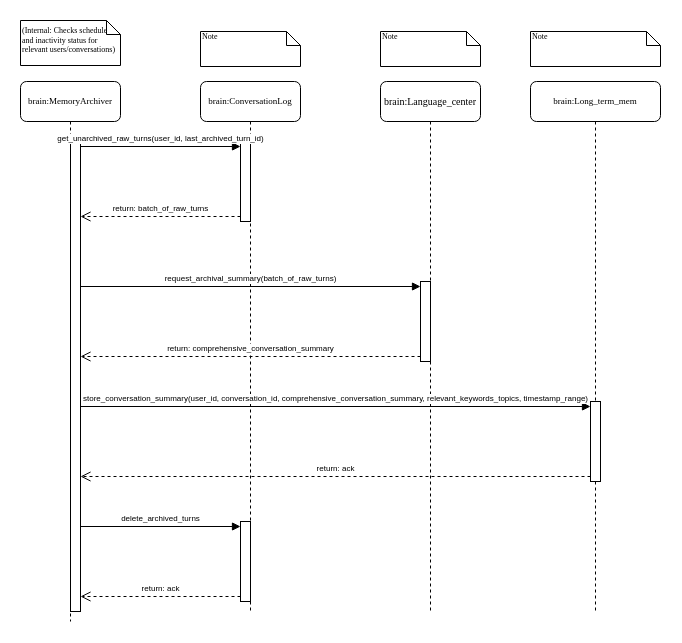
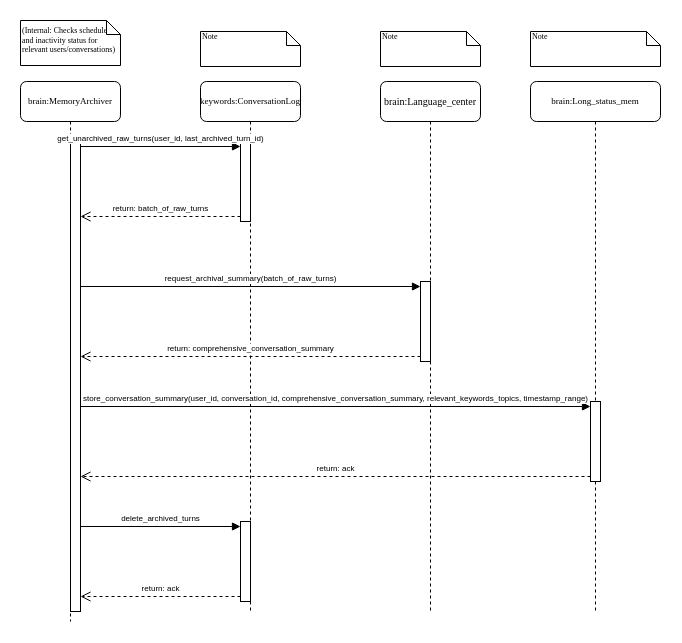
  <mxCell id="0" />
  <mxCell id="1" parent="0" />
  <mxCell id="2" value="brain:MemoryArchiver" style="shape=umlLifeline;perimeter=lifelinePerimeter;whiteSpace=wrap;html=1;container=1;collapsible=0;recursiveResize=0;outlineConnect=0;rounded=1;shadow=0;comic=0;labelBackgroundColor=none;strokeWidth=1;fontFamily=Verdana;fontSize=9;align=center;" parent="1" vertex="1"><mxGeometry x="20" y="81" width="100" height="540" as="geometry" /></mxCell>
  <mxCell id="3" value="" style="html=1;points=[[0,0,0,0,5],[0,1,0,0,-5],[1,0,0,0,5],[1,1,0,0,-5]];perimeter=orthogonalPerimeter;outlineConnect=0;targetShapes=umlLifeline;portConstraint=eastwest;newEdgeStyle={&quot;curved&quot;:0,&quot;rounded&quot;:0};" vertex="1" parent="2"><mxGeometry x="50" y="60" width="10" height="470" as="geometry" /></mxCell>
- <mxCell id="4" value="brain:ConversationLog" style="shape=umlLifeline;perimeter=lifelinePerimeter;whiteSpace=wrap;html=1;container=1;collapsible=0;recursiveResize=0;outlineConnect=0;rounded=1;shadow=0;comic=0;labelBackgroundColor=none;strokeWidth=1;fontFamily=Verdana;fontSize=9;align=center;" parent="1" vertex="1"><mxGeometry x="200" y="81" width="100" height="530" as="geometry" /></mxCell>
+ <mxCell id="4" value="keywords:ConversationLog" style="shape=umlLifeline;perimeter=lifelinePerimeter;whiteSpace=wrap;html=1;container=1;collapsible=0;recursiveResize=0;outlineConnect=0;rounded=1;shadow=0;comic=0;labelBackgroundColor=none;strokeWidth=1;fontFamily=Verdana;fontSize=9;align=center;" parent="1" vertex="1"><mxGeometry x="200" y="81" width="100" height="530" as="geometry" /></mxCell>
  <mxCell id="5" value="" style="html=1;points=[[0,0,0,0,5],[0,1,0,0,-5],[1,0,0,0,5],[1,1,0,0,-5]];perimeter=orthogonalPerimeter;outlineConnect=0;targetShapes=umlLifeline;portConstraint=eastwest;newEdgeStyle={&quot;curved&quot;:0,&quot;rounded&quot;:0};" vertex="1" parent="4"><mxGeometry x="40" y="60" width="10" height="80" as="geometry" /></mxCell>
  <mxCell id="6" value="" style="html=1;points=[[0,0,0,0,5],[0,1,0,0,-5],[1,0,0,0,5],[1,1,0,0,-5]];perimeter=orthogonalPerimeter;outlineConnect=0;targetShapes=umlLifeline;portConstraint=eastwest;newEdgeStyle={&quot;curved&quot;:0,&quot;rounded&quot;:0};" vertex="1" parent="4"><mxGeometry x="40" y="440" width="10" height="80" as="geometry" /></mxCell>
- <mxCell id="7" value="brain:Long_term_mem" style="shape=umlLifeline;perimeter=lifelinePerimeter;whiteSpace=wrap;html=1;container=1;collapsible=0;recursiveResize=0;outlineConnect=0;rounded=1;shadow=0;comic=0;labelBackgroundColor=none;strokeWidth=1;fontFamily=Verdana;fontSize=9;align=center;" parent="1" vertex="1"><mxGeometry x="530" y="81" width="130" height="530" as="geometry" /></mxCell>
+ <mxCell id="7" value="brain:Long_status_mem" style="shape=umlLifeline;perimeter=lifelinePerimeter;whiteSpace=wrap;html=1;container=1;collapsible=0;recursiveResize=0;outlineConnect=0;rounded=1;shadow=0;comic=0;labelBackgroundColor=none;strokeWidth=1;fontFamily=Verdana;fontSize=9;align=center;" parent="1" vertex="1"><mxGeometry x="530" y="81" width="130" height="530" as="geometry" /></mxCell>
  <mxCell id="8" value="" style="html=1;points=[[0,0,0,0,5],[0,1,0,0,-5],[1,0,0,0,5],[1,1,0,0,-5]];perimeter=orthogonalPerimeter;outlineConnect=0;targetShapes=umlLifeline;portConstraint=eastwest;newEdgeStyle={&quot;curved&quot;:0,&quot;rounded&quot;:0};" vertex="1" parent="7"><mxGeometry x="60" y="320" width="10" height="80" as="geometry" /></mxCell>
  <mxCell id="9" value="(Internal: Checks schedule and inactivity status for relevant users/conversations)" style="shape=note;whiteSpace=wrap;html=1;size=14;verticalAlign=middle;align=left;spacingTop=-6;rounded=0;shadow=0;comic=0;labelBackgroundColor=none;strokeWidth=1;fontFamily=Verdana;fontSize=8;" parent="1" vertex="1"><mxGeometry x="20" y="20" width="100" height="45" as="geometry" /></mxCell>
  <mxCell id="10" value="Note" style="shape=note;whiteSpace=wrap;html=1;size=14;verticalAlign=top;align=left;spacingTop=-6;rounded=0;shadow=0;comic=0;labelBackgroundColor=none;strokeWidth=1;fontFamily=Verdana;fontSize=8;" parent="1" vertex="1"><mxGeometry x="200" y="31" width="100" height="35" as="geometry" /></mxCell>
  <mxCell id="11" value="Note" style="shape=note;whiteSpace=wrap;html=1;size=14;verticalAlign=top;align=left;spacingTop=-6;rounded=0;shadow=0;comic=0;labelBackgroundColor=none;strokeWidth=1;fontFamily=Verdana;fontSize=8;" parent="1" vertex="1"><mxGeometry x="530" y="31" width="130" height="35" as="geometry" /></mxCell>
  <mxCell id="12" value="brain:Language_center" style="shape=umlLifeline;perimeter=lifelinePerimeter;whiteSpace=wrap;html=1;container=1;collapsible=0;recursiveResize=0;outlineConnect=0;rounded=1;shadow=0;comic=0;labelBackgroundColor=none;strokeWidth=1;fontFamily=Verdana;fontSize=10;align=center;" vertex="1" parent="1"><mxGeometry x="380" y="81" width="100" height="530" as="geometry" /></mxCell>
  <mxCell id="13" value="" style="html=1;points=[[0,0,0,0,5],[0,1,0,0,-5],[1,0,0,0,5],[1,1,0,0,-5]];perimeter=orthogonalPerimeter;outlineConnect=0;targetShapes=umlLifeline;portConstraint=eastwest;newEdgeStyle={&quot;curved&quot;:0,&quot;rounded&quot;:0};" vertex="1" parent="12"><mxGeometry x="40" y="200" width="10" height="80" as="geometry" /></mxCell>
  <mxCell id="14" value="Note" style="shape=note;whiteSpace=wrap;html=1;size=14;verticalAlign=top;align=left;spacingTop=-6;rounded=0;shadow=0;comic=0;labelBackgroundColor=none;strokeWidth=1;fontFamily=Verdana;fontSize=8;" vertex="1" parent="1"><mxGeometry x="380" y="31" width="100" height="35" as="geometry" /></mxCell>
  <mxCell id="15" value="get_unarchived_raw_turns(user_id, last_archived_turn_id)" style="html=1;verticalAlign=bottom;endArrow=block;curved=0;rounded=0;entryX=0;entryY=0;entryDx=0;entryDy=5;fontSize=8;" edge="1" target="5" parent="1" source="3"><mxGeometry relative="1" as="geometry"><mxPoint x="90" y="166" as="sourcePoint" /></mxGeometry></mxCell>
  <mxCell id="16" value="return: batch_of_raw_turns" style="html=1;verticalAlign=bottom;endArrow=open;dashed=1;endSize=8;curved=0;rounded=0;exitX=0;exitY=1;exitDx=0;exitDy=-5;fontSize=8;" edge="1" source="5" parent="1" target="3"><mxGeometry relative="1" as="geometry"><mxPoint x="90" y="231" as="targetPoint" /></mxGeometry></mxCell>
  <mxCell id="17" value="request_archival_summary(batch_of_raw_turns)" style="html=1;verticalAlign=bottom;endArrow=block;curved=0;rounded=0;entryX=0;entryY=0;entryDx=0;entryDy=5;fontSize=8;" edge="1" target="13" parent="1" source="3"><mxGeometry relative="1" as="geometry"><mxPoint x="350" y="286" as="sourcePoint" /></mxGeometry></mxCell>
  <mxCell id="18" value="return: comprehensive_conversation_summary" style="html=1;verticalAlign=bottom;endArrow=open;dashed=1;endSize=8;curved=0;rounded=0;exitX=0;exitY=1;exitDx=0;exitDy=-5;fontSize=8;" edge="1" source="13" parent="1" target="3"><mxGeometry relative="1" as="geometry"><mxPoint x="350" y="356" as="targetPoint" /></mxGeometry></mxCell>
  <mxCell id="19" value="store_conversation_summary(user_id, conversation_id, comprehensive_conversation_summary, relevant_keywords_topics, timestamp_range)" style="html=1;verticalAlign=bottom;endArrow=block;curved=0;rounded=0;entryX=0;entryY=0;entryDx=0;entryDy=5;fontSize=8;" edge="1" target="8" parent="1"><mxGeometry relative="1" as="geometry"><mxPoint x="80" y="406" as="sourcePoint" /></mxGeometry></mxCell>
  <mxCell id="20" value="return: ack" style="html=1;verticalAlign=bottom;endArrow=open;dashed=1;endSize=8;curved=0;rounded=0;exitX=0;exitY=1;exitDx=0;exitDy=-5;fontSize=8;" edge="1" source="8" parent="1"><mxGeometry relative="1" as="geometry"><mxPoint x="80" y="476" as="targetPoint" /></mxGeometry></mxCell>
  <mxCell id="21" value="delete_archived_turns" style="html=1;verticalAlign=bottom;endArrow=block;curved=0;rounded=0;entryX=0;entryY=0;entryDx=0;entryDy=5;fontSize=8;" edge="1" target="6" parent="1"><mxGeometry relative="1" as="geometry"><mxPoint x="80" y="526" as="sourcePoint" /></mxGeometry></mxCell>
  <mxCell id="22" value="return: ack" style="html=1;verticalAlign=bottom;endArrow=open;dashed=1;endSize=8;curved=0;rounded=0;exitX=0;exitY=1;exitDx=0;exitDy=-5;fontSize=8;" edge="1" source="6" parent="1"><mxGeometry relative="1" as="geometry"><mxPoint x="80" y="596" as="targetPoint" /></mxGeometry></mxCell>
